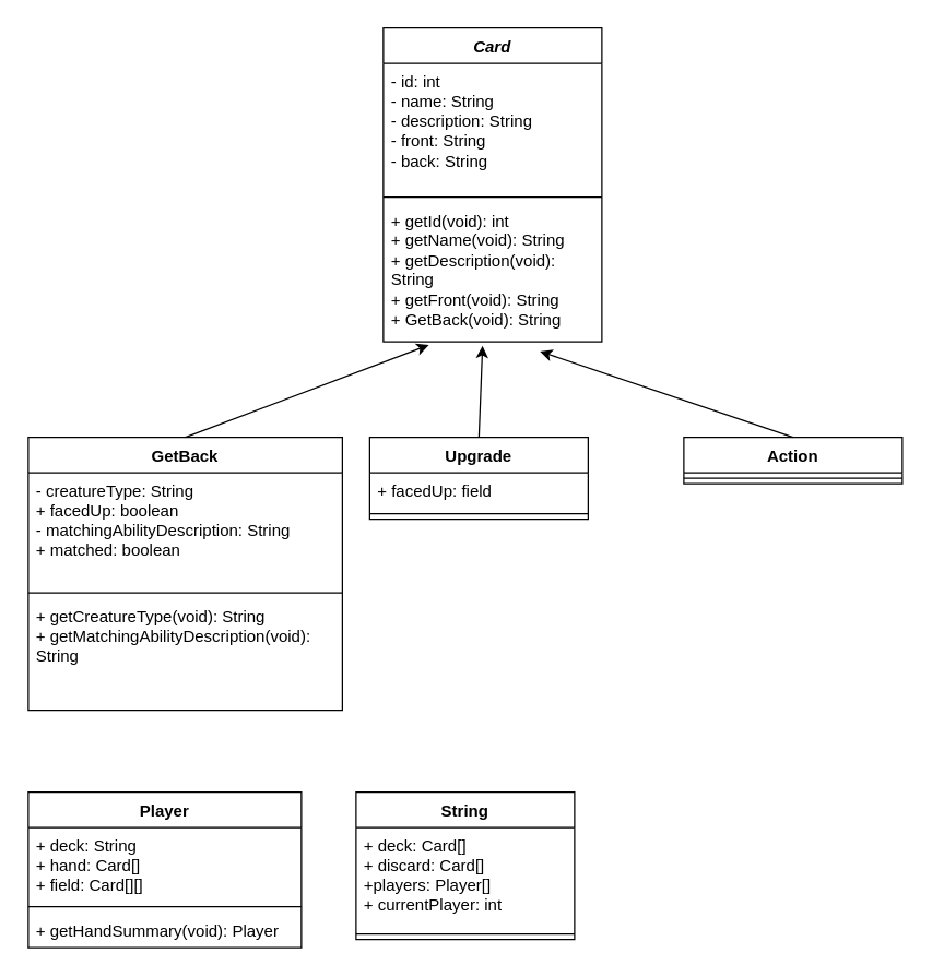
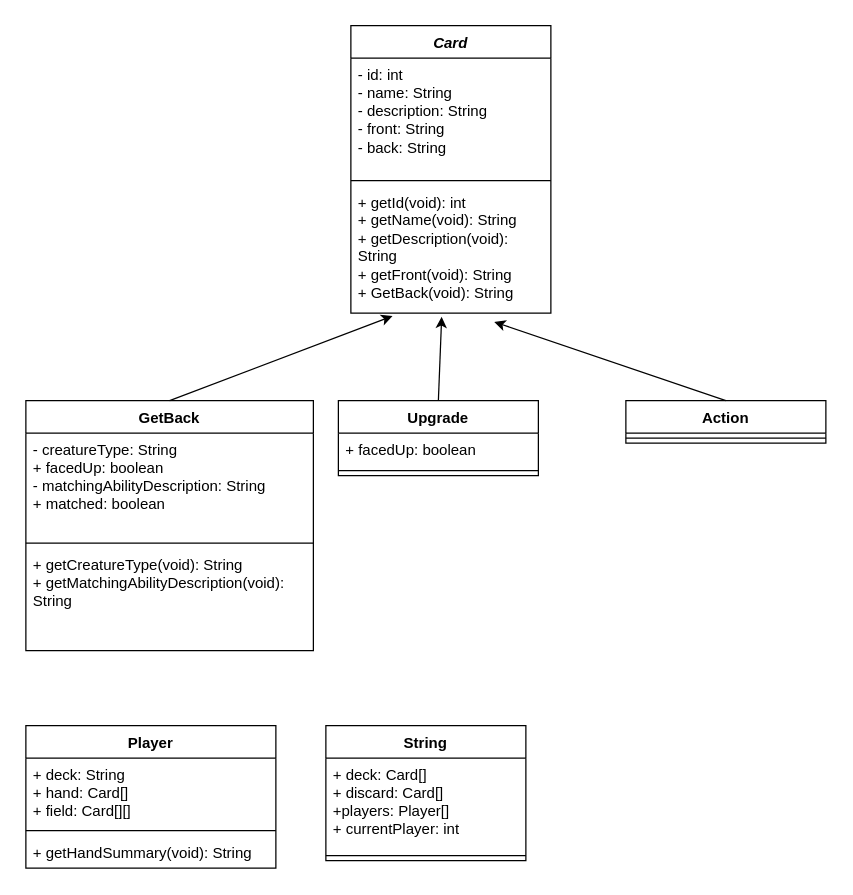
  <mxCell id="0" />
  <mxCell id="1" parent="0" />
  <mxCell id="2" value="&lt;i&gt;Card&lt;/i&gt;" style="swimlane;fontStyle=1;align=center;verticalAlign=top;childLayout=stackLayout;horizontal=1;startSize=26;horizontalStack=0;resizeParent=1;resizeParentMax=0;resizeLast=0;collapsible=1;marginBottom=0;whiteSpace=wrap;html=1;" vertex="1" parent="1"><mxGeometry x="280" y="20" width="160" height="230" as="geometry" /></mxCell>
  <mxCell id="3" value="- id: int&lt;br&gt;- name: String&lt;br&gt;- description: String&lt;br&gt;- front: String&lt;br&gt;- back: String" style="text;strokeColor=none;fillColor=none;align=left;verticalAlign=top;spacingLeft=4;spacingRight=4;overflow=hidden;rotatable=0;points=[[0,0.5],[1,0.5]];portConstraint=eastwest;whiteSpace=wrap;html=1;" vertex="1" parent="2"><mxGeometry y="26" width="160" height="94" as="geometry" /></mxCell>
  <mxCell id="4" value="" style="line;strokeWidth=1;fillColor=none;align=left;verticalAlign=middle;spacingTop=-1;spacingLeft=3;spacingRight=3;rotatable=0;labelPosition=right;points=[];portConstraint=eastwest;strokeColor=inherit;" vertex="1" parent="2"><mxGeometry y="120" width="160" height="8" as="geometry" /></mxCell>
  <mxCell id="5" value="+ getId(void): int&lt;br&gt;+ getName(void): String&lt;br&gt;+ getDescription(void): String&lt;br&gt;+ getFront(void): String&lt;br&gt;+ GetBack(void): String" style="text;strokeColor=none;fillColor=none;align=left;verticalAlign=top;spacingLeft=4;spacingRight=4;overflow=hidden;rotatable=0;points=[[0,0.5],[1,0.5]];portConstraint=eastwest;whiteSpace=wrap;html=1;" vertex="1" parent="2"><mxGeometry y="128" width="160" height="102" as="geometry" /></mxCell>
  <mxCell id="6" value="GetBack" style="swimlane;fontStyle=1;align=center;verticalAlign=top;childLayout=stackLayout;horizontal=1;startSize=26;horizontalStack=0;resizeParent=1;resizeParentMax=0;resizeLast=0;collapsible=1;marginBottom=0;whiteSpace=wrap;html=1;" vertex="1" parent="1"><mxGeometry x="20" y="320" width="230" height="200" as="geometry" /></mxCell>
  <mxCell id="7" value="- creatureType: String&lt;br&gt;+ facedUp: boolean&lt;br&gt;- matchingAbilityDescription: String&lt;br&gt;+ matched: boolean" style="text;strokeColor=none;fillColor=none;align=left;verticalAlign=top;spacingLeft=4;spacingRight=4;overflow=hidden;rotatable=0;points=[[0,0.5],[1,0.5]];portConstraint=eastwest;whiteSpace=wrap;html=1;" vertex="1" parent="6"><mxGeometry y="26" width="230" height="84" as="geometry" /></mxCell>
  <mxCell id="8" value="" style="line;strokeWidth=1;fillColor=none;align=left;verticalAlign=middle;spacingTop=-1;spacingLeft=3;spacingRight=3;rotatable=0;labelPosition=right;points=[];portConstraint=eastwest;strokeColor=inherit;" vertex="1" parent="6"><mxGeometry y="110" width="230" height="8" as="geometry" /></mxCell>
  <mxCell id="9" value="+ getCreatureType(void): String&lt;br&gt;+ getMatchingAbilityDescription(void): String" style="text;strokeColor=none;fillColor=none;align=left;verticalAlign=top;spacingLeft=4;spacingRight=4;overflow=hidden;rotatable=0;points=[[0,0.5],[1,0.5]];portConstraint=eastwest;whiteSpace=wrap;html=1;" vertex="1" parent="6"><mxGeometry y="118" width="230" height="82" as="geometry" /></mxCell>
  <mxCell id="10" value="Upgrade" style="swimlane;fontStyle=1;align=center;verticalAlign=top;childLayout=stackLayout;horizontal=1;startSize=26;horizontalStack=0;resizeParent=1;resizeParentMax=0;resizeLast=0;collapsible=1;marginBottom=0;whiteSpace=wrap;html=1;" vertex="1" parent="1"><mxGeometry x="270" y="320" width="160" height="60" as="geometry" /></mxCell>
- <mxCell id="11" value="+ facedUp: field" style="text;strokeColor=none;fillColor=none;align=left;verticalAlign=top;spacingLeft=4;spacingRight=4;overflow=hidden;rotatable=0;points=[[0,0.5],[1,0.5]];portConstraint=eastwest;whiteSpace=wrap;html=1;" vertex="1" parent="10"><mxGeometry y="26" width="160" height="26" as="geometry" /></mxCell>
+ <mxCell id="11" value="+ facedUp: boolean" style="text;strokeColor=none;fillColor=none;align=left;verticalAlign=top;spacingLeft=4;spacingRight=4;overflow=hidden;rotatable=0;points=[[0,0.5],[1,0.5]];portConstraint=eastwest;whiteSpace=wrap;html=1;" vertex="1" parent="10"><mxGeometry y="26" width="160" height="26" as="geometry" /></mxCell>
  <mxCell id="12" value="" style="line;strokeWidth=1;fillColor=none;align=left;verticalAlign=middle;spacingTop=-1;spacingLeft=3;spacingRight=3;rotatable=0;labelPosition=right;points=[];portConstraint=eastwest;strokeColor=inherit;" vertex="1" parent="10"><mxGeometry y="52" width="160" height="8" as="geometry" /></mxCell>
  <mxCell id="13" value="Action" style="swimlane;fontStyle=1;align=center;verticalAlign=top;childLayout=stackLayout;horizontal=1;startSize=26;horizontalStack=0;resizeParent=1;resizeParentMax=0;resizeLast=0;collapsible=1;marginBottom=0;whiteSpace=wrap;html=1;" vertex="1" parent="1"><mxGeometry x="500" y="320" width="160" height="34" as="geometry" /></mxCell>
  <mxCell id="14" value="" style="line;strokeWidth=1;fillColor=none;align=left;verticalAlign=middle;spacingTop=-1;spacingLeft=3;spacingRight=3;rotatable=0;labelPosition=right;points=[];portConstraint=eastwest;strokeColor=inherit;" vertex="1" parent="13"><mxGeometry y="26" width="160" height="8" as="geometry" /></mxCell>
  <mxCell id="15" value="" style="endArrow=classic;html=1;rounded=0;exitX=0.5;exitY=0;exitDx=0;exitDy=0;entryX=0.208;entryY=1.023;entryDx=0;entryDy=0;entryPerimeter=0;" edge="1" parent="1" source="6" target="5"><mxGeometry width="50" height="50" relative="1" as="geometry"><mxPoint x="120" y="310" as="sourcePoint" /><mxPoint x="170" y="260" as="targetPoint" /></mxGeometry></mxCell>
  <mxCell id="16" value="" style="endArrow=classic;html=1;rounded=0;entryX=0.454;entryY=1.029;entryDx=0;entryDy=0;entryPerimeter=0;exitX=0.5;exitY=0;exitDx=0;exitDy=0;" edge="1" parent="1" source="10" target="5"><mxGeometry width="50" height="50" relative="1" as="geometry"><mxPoint x="340" y="320" as="sourcePoint" /><mxPoint x="390" y="270" as="targetPoint" /></mxGeometry></mxCell>
  <mxCell id="17" value="" style="endArrow=classic;html=1;rounded=0;exitX=0.5;exitY=0;exitDx=0;exitDy=0;entryX=0.717;entryY=1.069;entryDx=0;entryDy=0;entryPerimeter=0;" edge="1" parent="1" source="13" target="5"><mxGeometry width="50" height="50" relative="1" as="geometry"><mxPoint x="570" y="300" as="sourcePoint" /><mxPoint x="390" y="260" as="targetPoint" /></mxGeometry></mxCell>
  <mxCell id="18" value="Player" style="swimlane;fontStyle=1;align=center;verticalAlign=top;childLayout=stackLayout;horizontal=1;startSize=26;horizontalStack=0;resizeParent=1;resizeParentMax=0;resizeLast=0;collapsible=1;marginBottom=0;whiteSpace=wrap;html=1;" vertex="1" parent="1"><mxGeometry x="20" y="580" width="200" height="114" as="geometry" /></mxCell>
  <mxCell id="19" value="+ deck: String&lt;br&gt;+ hand: Card[]&lt;br&gt;+ field: Card[][]&amp;nbsp;" style="text;strokeColor=none;fillColor=none;align=left;verticalAlign=top;spacingLeft=4;spacingRight=4;overflow=hidden;rotatable=0;points=[[0,0.5],[1,0.5]];portConstraint=eastwest;whiteSpace=wrap;html=1;" vertex="1" parent="18"><mxGeometry y="26" width="200" height="54" as="geometry" /></mxCell>
  <mxCell id="20" value="" style="line;strokeWidth=1;fillColor=none;align=left;verticalAlign=middle;spacingTop=-1;spacingLeft=3;spacingRight=3;rotatable=0;labelPosition=right;points=[];portConstraint=eastwest;strokeColor=inherit;" vertex="1" parent="18"><mxGeometry y="80" width="200" height="8" as="geometry" /></mxCell>
- <mxCell id="21" value="+ getHandSummary(void): Player" style="text;strokeColor=none;fillColor=none;align=left;verticalAlign=top;spacingLeft=4;spacingRight=4;overflow=hidden;rotatable=0;points=[[0,0.5],[1,0.5]];portConstraint=eastwest;whiteSpace=wrap;html=1;" vertex="1" parent="18"><mxGeometry y="88" width="200" height="26" as="geometry" /></mxCell>
+ <mxCell id="21" value="+ getHandSummary(void): String" style="text;strokeColor=none;fillColor=none;align=left;verticalAlign=top;spacingLeft=4;spacingRight=4;overflow=hidden;rotatable=0;points=[[0,0.5],[1,0.5]];portConstraint=eastwest;whiteSpace=wrap;html=1;" vertex="1" parent="18"><mxGeometry y="88" width="200" height="26" as="geometry" /></mxCell>
  <mxCell id="22" value="String" style="swimlane;fontStyle=1;align=center;verticalAlign=top;childLayout=stackLayout;horizontal=1;startSize=26;horizontalStack=0;resizeParent=1;resizeParentMax=0;resizeLast=0;collapsible=1;marginBottom=0;whiteSpace=wrap;html=1;" vertex="1" parent="1"><mxGeometry x="260" y="580" width="160" height="108" as="geometry" /></mxCell>
  <mxCell id="23" value="+ deck: Card[]&lt;br&gt;+ discard: Card[]&lt;br&gt;+players: Player[]&lt;br&gt;+ currentPlayer: int" style="text;strokeColor=none;fillColor=none;align=left;verticalAlign=top;spacingLeft=4;spacingRight=4;overflow=hidden;rotatable=0;points=[[0,0.5],[1,0.5]];portConstraint=eastwest;whiteSpace=wrap;html=1;" vertex="1" parent="22"><mxGeometry y="26" width="160" height="74" as="geometry" /></mxCell>
  <mxCell id="24" value="" style="line;strokeWidth=1;fillColor=none;align=left;verticalAlign=middle;spacingTop=-1;spacingLeft=3;spacingRight=3;rotatable=0;labelPosition=right;points=[];portConstraint=eastwest;strokeColor=inherit;" vertex="1" parent="22"><mxGeometry y="100" width="160" height="8" as="geometry" /></mxCell>
